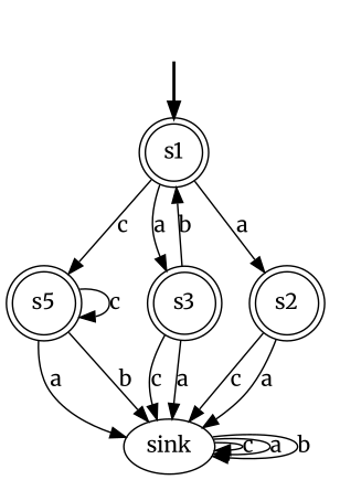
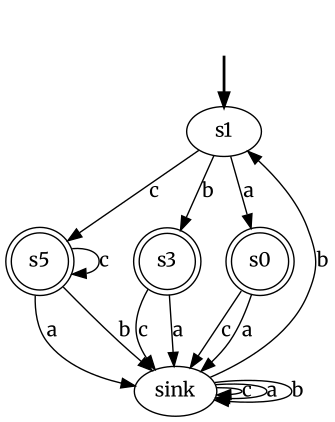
  digraph {
    fontname=Merriweather
    node [fontname=Merriweather]
    edge [fontname=Merriweather]
    fake [style=invisible]
-   s1 [root=true shape=doublecircle]
+   s1 [root=true]
    s5 [shape=doublecircle]
    s3 [shape=doublecircle]
-   s2 [shape=doublecircle]
+   s2 [shape=doublecircle label=s0]
    sink
    fake -> s1 [style=bold]
    s1 -> s5 [label=c]
-   s1 -> s3 [label=a]
+   s1 -> s3 [label=b]
    s1 -> s2 [label=a]
    s5 -> s5 [label=c]
    s5 -> sink [label=a]
    s5 -> sink [label=b]
-   s3 -> s1 [label=b]
+   sink -> s1 [label=b]
    s3 -> sink [label=c]
    s3 -> sink [label=a]
    s2 -> sink [label=c]
    s2 -> sink [label=a]
    sink -> sink [label=c]
    sink -> sink [label=a]
    sink -> sink [label=b]
  }
